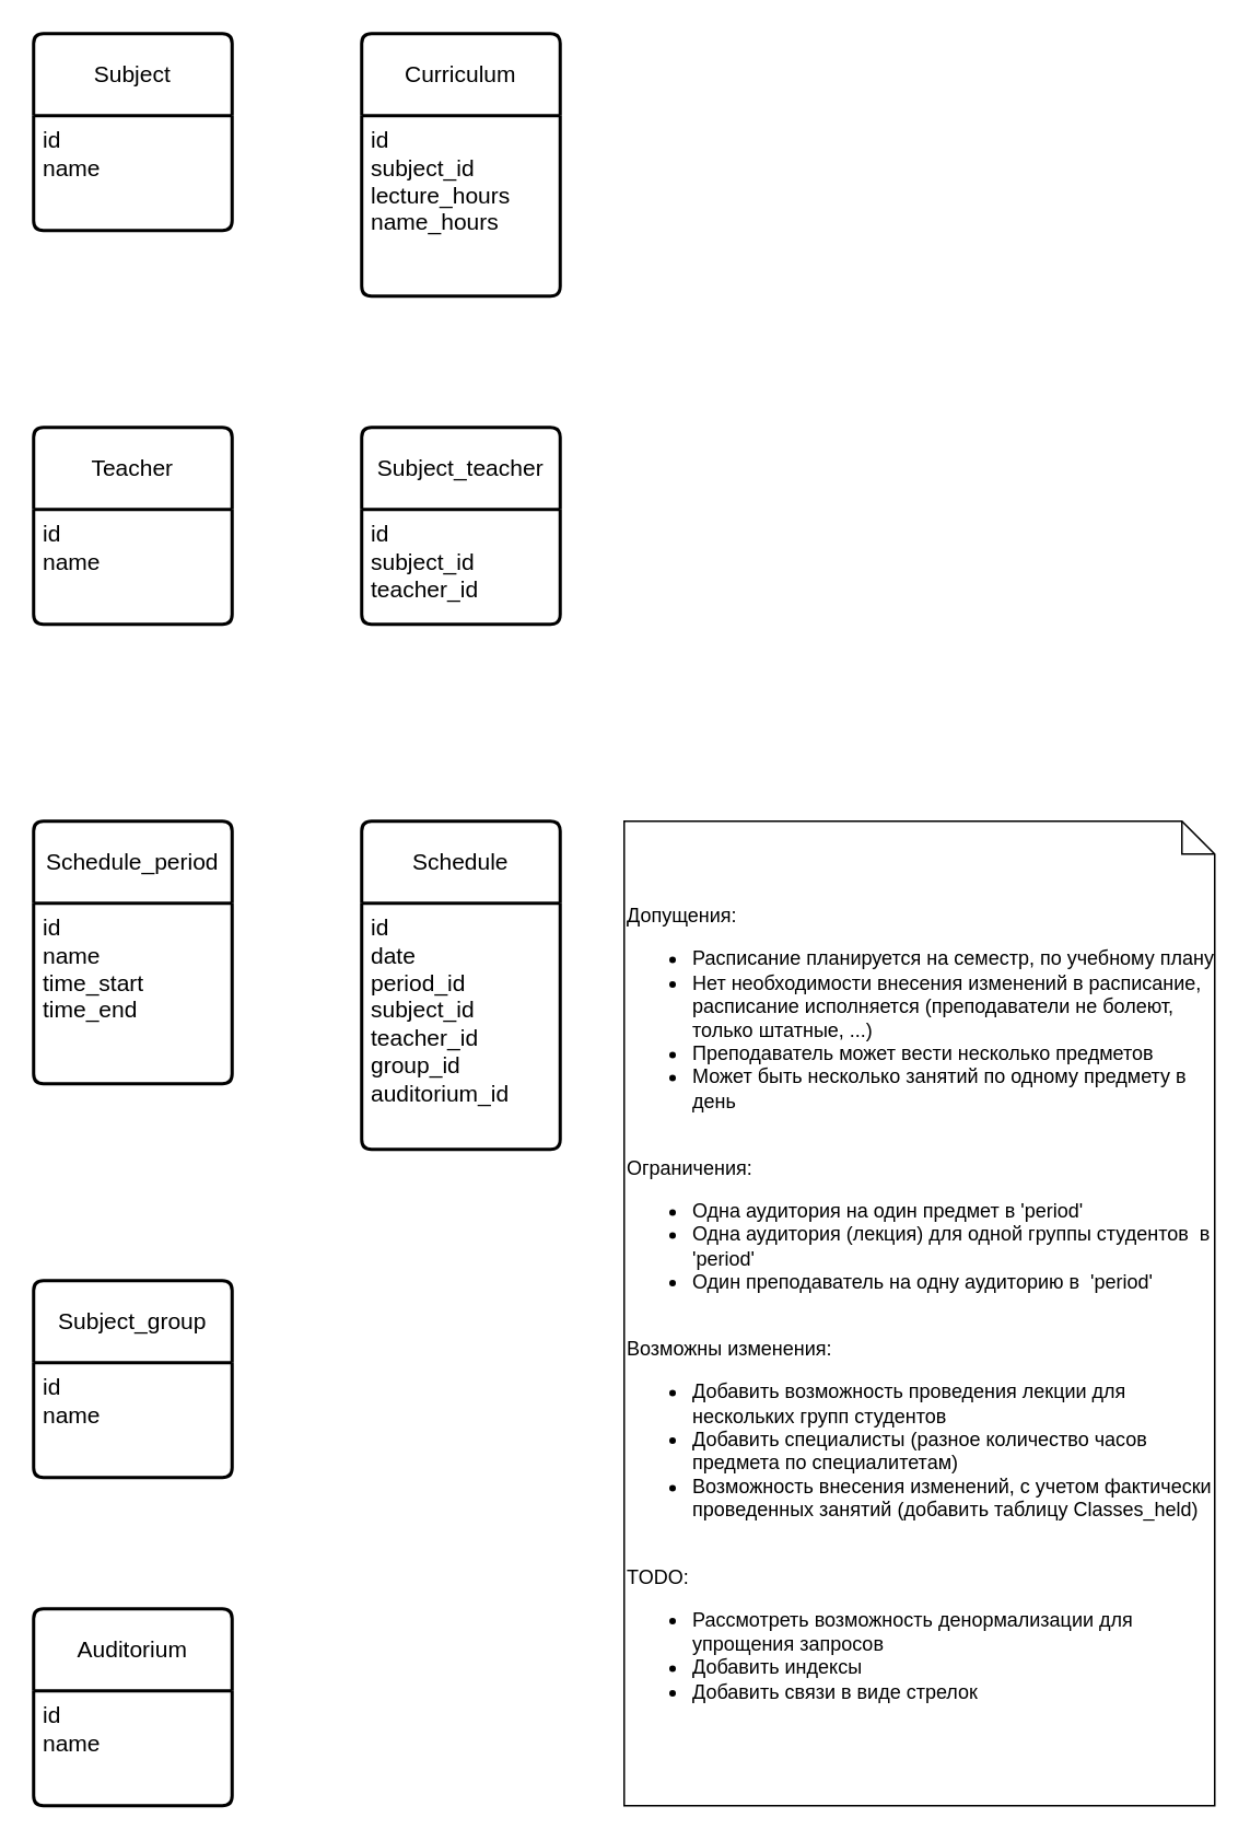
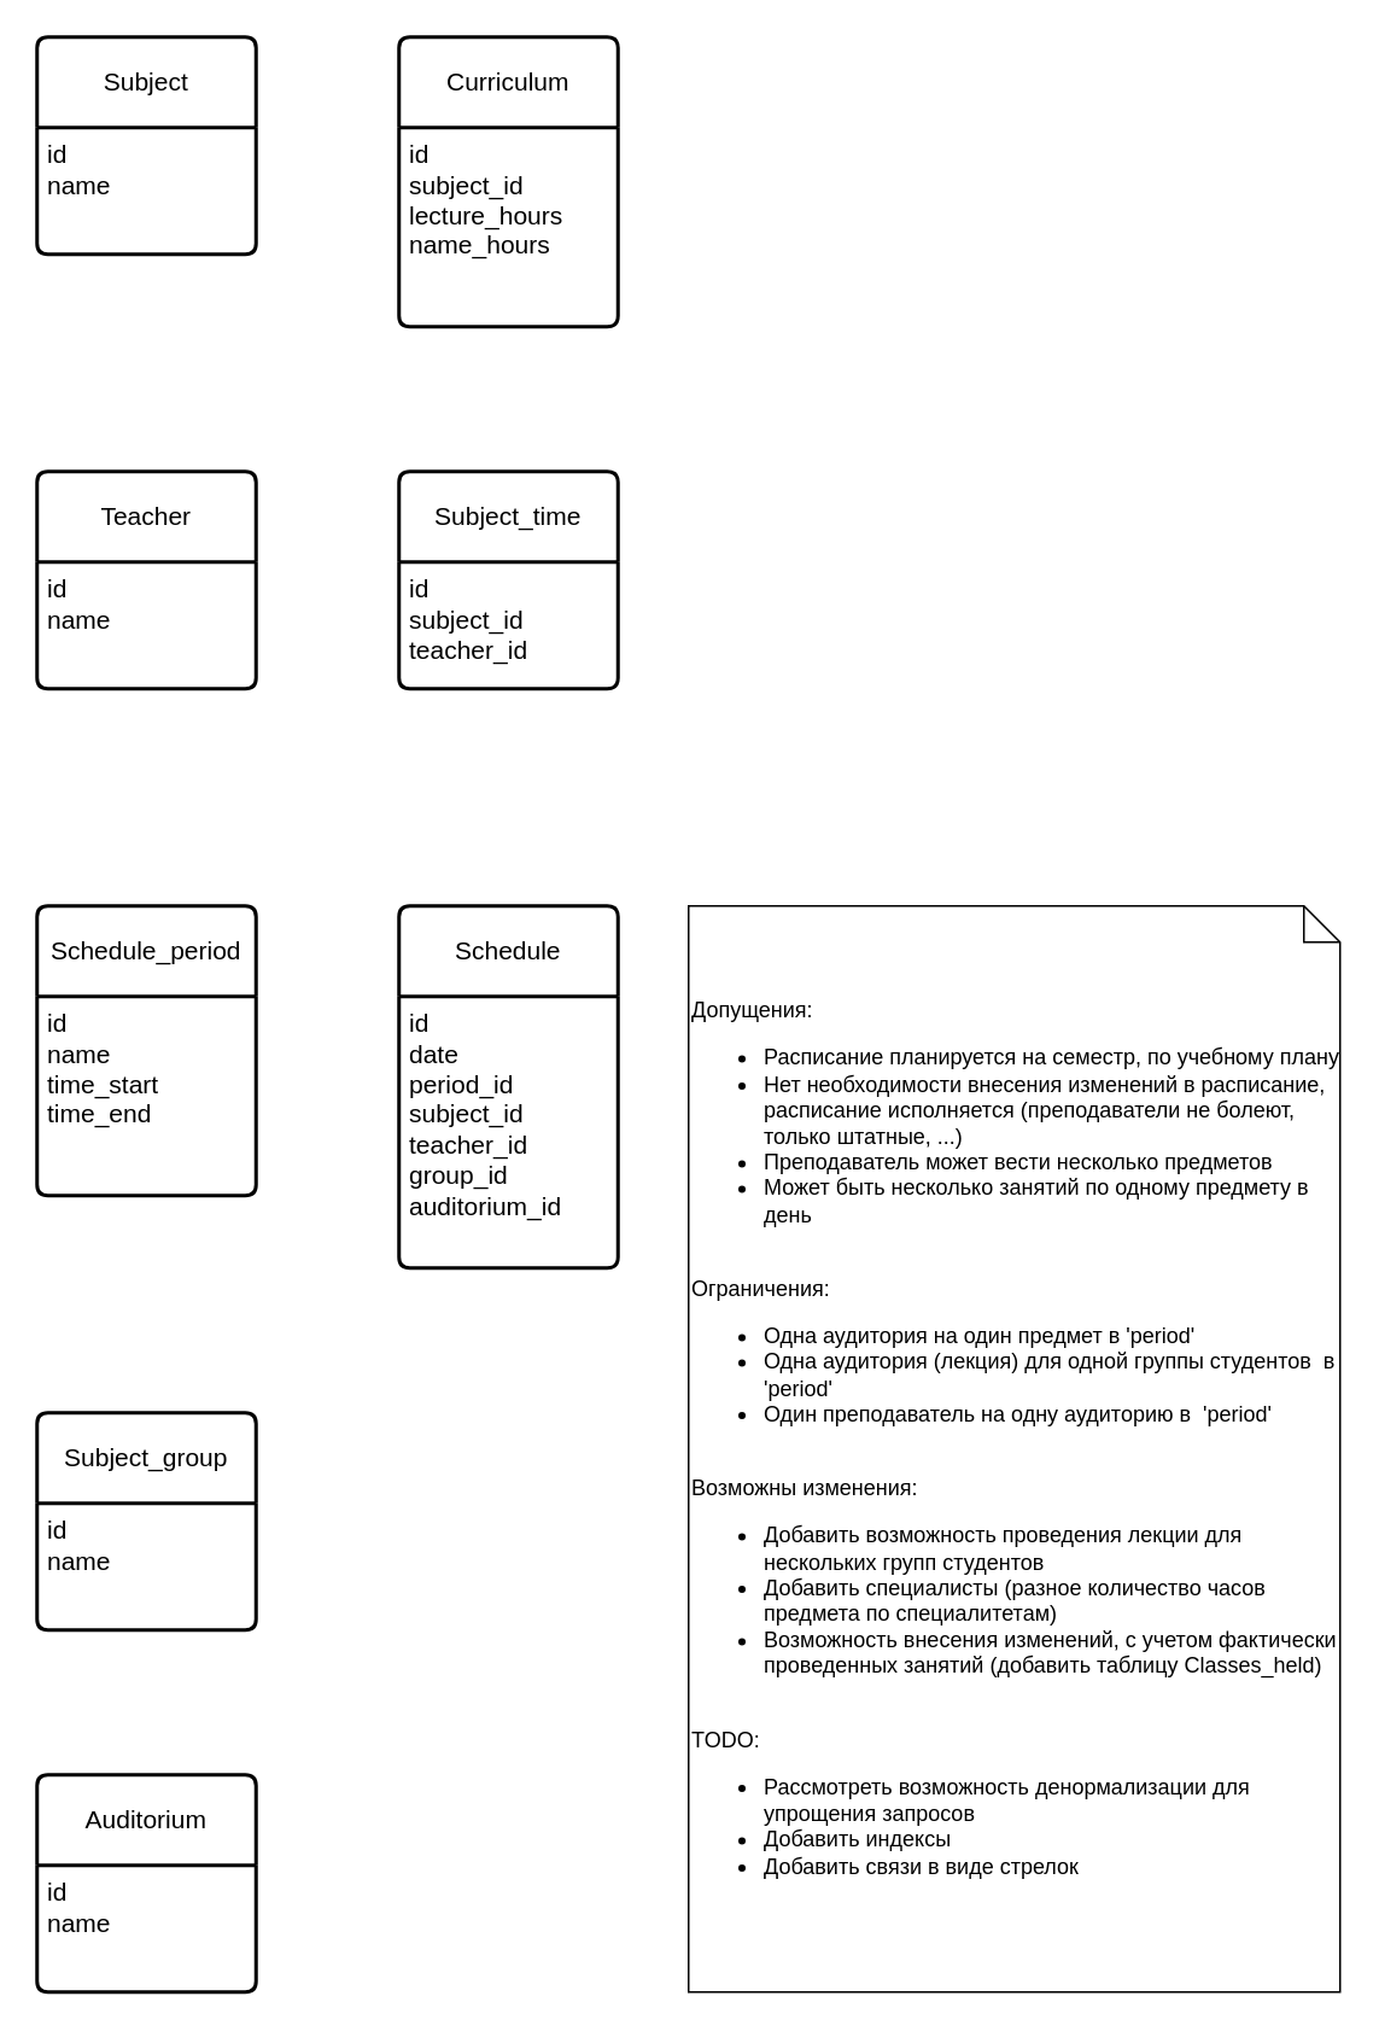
  <mxCell id="0" />
  <mxCell id="1" parent="0" />
  <mxCell id="2" style="edgeStyle=orthogonalEdgeStyle;rounded=0;orthogonalLoop=1;jettySize=auto;html=1;exitX=0.25;exitY=0;exitDx=0;exitDy=0;" parent="1" source="4" target="3" edge="1"><mxGeometry relative="1" as="geometry" /></mxCell>
  <mxCell id="3" value="Subject" style="swimlane;childLayout=stackLayout;horizontal=1;startSize=50;horizontalStack=0;rounded=1;fontSize=14;fontStyle=0;strokeWidth=2;resizeParent=0;resizeLast=1;shadow=0;dashed=0;align=center;arcSize=4;whiteSpace=wrap;html=1;" parent="1" vertex="1"><mxGeometry x="20" y="20" width="121" height="120" as="geometry"><mxRectangle x="9" y="10" width="140" height="50" as="alternateBounds" /></mxGeometry></mxCell>
  <mxCell id="4" value="&lt;span style=&quot;font-size: 14px; text-align: center;&quot;&gt;id&lt;/span&gt;&lt;div style=&quot;text-align: center;&quot;&gt;&lt;span style=&quot;font-size: 14px;&quot;&gt;name&lt;/span&gt;&lt;/div&gt;" style="align=left;strokeColor=none;fillColor=none;spacingLeft=4;spacingRight=4;fontSize=12;verticalAlign=top;resizable=0;rotatable=0;part=1;html=1;whiteSpace=wrap;" parent="3" vertex="1"><mxGeometry y="50" width="121" height="70" as="geometry" /></mxCell>
  <mxCell id="5" value="&lt;div&gt;Curriculum&lt;/div&gt;" style="swimlane;childLayout=stackLayout;horizontal=1;startSize=50;horizontalStack=0;rounded=1;fontSize=14;fontStyle=0;strokeWidth=2;resizeParent=0;resizeLast=1;shadow=0;dashed=0;align=center;arcSize=4;whiteSpace=wrap;html=1;" parent="1" vertex="1"><mxGeometry x="220" y="20" width="121" height="160" as="geometry"><mxRectangle x="9" y="10" width="140" height="50" as="alternateBounds" /></mxGeometry></mxCell>
  <mxCell id="6" value="&lt;span style=&quot;font-size: 14px; text-align: center;&quot;&gt;id&lt;/span&gt;&lt;div&gt;&lt;span style=&quot;font-size: 14px; text-align: center; background-color: transparent; color: light-dark(rgb(0, 0, 0), rgb(255, 255, 255));&quot;&gt;subject_id&lt;/span&gt;&lt;/div&gt;&lt;div&gt;&lt;span style=&quot;font-size: 14px; text-align: center;&quot;&gt;lecture_hours&lt;/span&gt;&lt;/div&gt;&lt;div&gt;&lt;span style=&quot;font-size: 14px; text-align: right; background-color: transparent; color: light-dark(rgb(0, 0, 0), rgb(255, 255, 255));&quot;&gt;name_hours&lt;/span&gt;&lt;/div&gt;" style="align=left;strokeColor=none;fillColor=none;spacingLeft=4;spacingRight=4;fontSize=12;verticalAlign=top;resizable=0;rotatable=0;part=1;html=1;whiteSpace=wrap;" parent="5" vertex="1"><mxGeometry y="50" width="121" height="110" as="geometry" /></mxCell>
  <mxCell id="7" value="Teacher" style="swimlane;childLayout=stackLayout;horizontal=1;startSize=50;horizontalStack=0;rounded=1;fontSize=14;fontStyle=0;strokeWidth=2;resizeParent=0;resizeLast=1;shadow=0;dashed=0;align=center;arcSize=4;whiteSpace=wrap;html=1;" parent="1" vertex="1"><mxGeometry x="20" y="260" width="121" height="120" as="geometry"><mxRectangle x="9" y="10" width="140" height="50" as="alternateBounds" /></mxGeometry></mxCell>
  <mxCell id="8" value="&lt;font style=&quot;font-size: 14px;&quot;&gt;id&lt;/font&gt;&lt;div&gt;&lt;span style=&quot;font-size: 14px;&quot;&gt;name&lt;/span&gt;&lt;/div&gt;" style="align=left;strokeColor=none;fillColor=none;spacingLeft=4;spacingRight=4;fontSize=12;verticalAlign=top;resizable=0;rotatable=0;part=1;html=1;whiteSpace=wrap;" parent="7" vertex="1"><mxGeometry y="50" width="121" height="70" as="geometry" /></mxCell>
  <mxCell id="9" value="Schedule_period" style="swimlane;childLayout=stackLayout;horizontal=1;startSize=50;horizontalStack=0;rounded=1;fontSize=14;fontStyle=0;strokeWidth=2;resizeParent=0;resizeLast=1;shadow=0;dashed=0;align=center;arcSize=4;whiteSpace=wrap;html=1;" parent="1" vertex="1"><mxGeometry x="20" y="500" width="121" height="160" as="geometry"><mxRectangle x="9" y="10" width="140" height="50" as="alternateBounds" /></mxGeometry></mxCell>
  <mxCell id="10" value="&lt;font style=&quot;font-size: 14px;&quot;&gt;id&lt;/font&gt;&lt;div&gt;&lt;font style=&quot;font-size: 14px;&quot;&gt;name&lt;/font&gt;&lt;/div&gt;&lt;div&gt;&lt;font style=&quot;font-size: 14px;&quot;&gt;time_start&lt;/font&gt;&lt;/div&gt;&lt;div&gt;&lt;font style=&quot;font-size: 14px;&quot;&gt;time_end&lt;/font&gt;&lt;/div&gt;" style="align=left;strokeColor=none;fillColor=none;spacingLeft=4;spacingRight=4;fontSize=12;verticalAlign=top;resizable=0;rotatable=0;part=1;html=1;whiteSpace=wrap;" parent="9" vertex="1"><mxGeometry y="50" width="121" height="110" as="geometry" /></mxCell>
  <mxCell id="11" value="Schedule" style="swimlane;childLayout=stackLayout;horizontal=1;startSize=50;horizontalStack=0;rounded=1;fontSize=14;fontStyle=0;strokeWidth=2;resizeParent=0;resizeLast=1;shadow=0;dashed=0;align=center;arcSize=4;whiteSpace=wrap;html=1;" parent="1" vertex="1"><mxGeometry x="220" y="500" width="121" height="200" as="geometry"><mxRectangle x="9" y="10" width="140" height="50" as="alternateBounds" /></mxGeometry></mxCell>
  <mxCell id="12" value="&lt;font style=&quot;font-size: 14px;&quot;&gt;id&lt;/font&gt;&lt;div&gt;&lt;font style=&quot;font-size: 14px;&quot;&gt;date&lt;br&gt;&lt;/font&gt;&lt;div&gt;&lt;font style=&quot;font-size: 14px;&quot;&gt;period_id&lt;/font&gt;&lt;/div&gt;&lt;div&gt;&lt;font style=&quot;font-size: 14px;&quot;&gt;subject_id&lt;/font&gt;&lt;/div&gt;&lt;/div&gt;&lt;div&gt;&lt;font style=&quot;font-size: 14px;&quot;&gt;&lt;span style=&quot;background-color: transparent; color: light-dark(rgb(0, 0, 0), rgb(255, 255, 255));&quot;&gt;teacher_id&lt;/span&gt;&lt;/font&gt;&lt;/div&gt;&lt;div&gt;&lt;font style=&quot;font-size: 14px;&quot;&gt;&lt;span style=&quot;background-color: transparent; color: light-dark(rgb(0, 0, 0), rgb(255, 255, 255));&quot;&gt;group_id&lt;/span&gt;&lt;/font&gt;&lt;/div&gt;&lt;div&gt;&lt;font style=&quot;font-size: 14px;&quot;&gt;auditorium_id&lt;/font&gt;&lt;/div&gt;" style="align=left;strokeColor=none;fillColor=none;spacingLeft=4;spacingRight=4;fontSize=12;verticalAlign=top;resizable=0;rotatable=0;part=1;html=1;whiteSpace=wrap;" parent="11" vertex="1"><mxGeometry y="50" width="121" height="150" as="geometry" /></mxCell>
- <mxCell id="13" value="Subject_teacher" style="swimlane;childLayout=stackLayout;horizontal=1;startSize=50;horizontalStack=0;rounded=1;fontSize=14;fontStyle=0;strokeWidth=2;resizeParent=0;resizeLast=1;shadow=0;dashed=0;align=center;arcSize=4;whiteSpace=wrap;html=1;" parent="1" vertex="1"><mxGeometry x="220" y="260" width="121" height="120" as="geometry"><mxRectangle x="9" y="10" width="140" height="50" as="alternateBounds" /></mxGeometry></mxCell>
+ <mxCell id="13" value="Subject_time" style="swimlane;childLayout=stackLayout;horizontal=1;startSize=50;horizontalStack=0;rounded=1;fontSize=14;fontStyle=0;strokeWidth=2;resizeParent=0;resizeLast=1;shadow=0;dashed=0;align=center;arcSize=4;whiteSpace=wrap;html=1;" parent="1" vertex="1"><mxGeometry x="220" y="260" width="121" height="120" as="geometry"><mxRectangle x="9" y="10" width="140" height="50" as="alternateBounds" /></mxGeometry></mxCell>
  <mxCell id="14" value="&lt;font style=&quot;font-size: 14px;&quot;&gt;id&lt;br&gt;&lt;/font&gt;&lt;div&gt;&lt;span style=&quot;font-size: 14px; background-color: transparent; color: light-dark(rgb(0, 0, 0), rgb(255, 255, 255));&quot;&gt;subject_id&lt;/span&gt;&lt;/div&gt;&lt;div&gt;&lt;span style=&quot;font-size: 14px;&quot;&gt;teacher_id&lt;/span&gt;&lt;/div&gt;" style="align=left;strokeColor=none;fillColor=none;spacingLeft=4;spacingRight=4;fontSize=12;verticalAlign=top;resizable=0;rotatable=0;part=1;html=1;whiteSpace=wrap;" parent="13" vertex="1"><mxGeometry y="50" width="121" height="70" as="geometry" /></mxCell>
  <mxCell id="15" value="Subject_group" style="swimlane;childLayout=stackLayout;horizontal=1;startSize=50;horizontalStack=0;rounded=1;fontSize=14;fontStyle=0;strokeWidth=2;resizeParent=0;resizeLast=1;shadow=0;dashed=0;align=center;arcSize=4;whiteSpace=wrap;html=1;" parent="1" vertex="1"><mxGeometry x="20" y="780" width="121" height="120" as="geometry"><mxRectangle x="9" y="10" width="140" height="50" as="alternateBounds" /></mxGeometry></mxCell>
  <mxCell id="16" value="&lt;font style=&quot;font-size: 14px;&quot;&gt;id&lt;/font&gt;&lt;div&gt;&lt;div&gt;&lt;span style=&quot;font-size: 14px;&quot;&gt;name&lt;/span&gt;&lt;/div&gt;&lt;/div&gt;" style="align=left;strokeColor=none;fillColor=none;spacingLeft=4;spacingRight=4;fontSize=12;verticalAlign=top;resizable=0;rotatable=0;part=1;html=1;whiteSpace=wrap;" parent="15" vertex="1"><mxGeometry y="50" width="121" height="70" as="geometry" /></mxCell>
  <mxCell id="17" value="Auditorium" style="swimlane;childLayout=stackLayout;horizontal=1;startSize=50;horizontalStack=0;rounded=1;fontSize=14;fontStyle=0;strokeWidth=2;resizeParent=0;resizeLast=1;shadow=0;dashed=0;align=center;arcSize=4;whiteSpace=wrap;html=1;" parent="1" vertex="1"><mxGeometry x="20" y="980" width="121" height="120" as="geometry"><mxRectangle x="9" y="10" width="140" height="50" as="alternateBounds" /></mxGeometry></mxCell>
  <mxCell id="18" value="&lt;font style=&quot;font-size: 14px;&quot;&gt;id&lt;/font&gt;&lt;div&gt;&lt;div&gt;&lt;font style=&quot;font-size: 14px;&quot;&gt;name&lt;/font&gt;&lt;/div&gt;&lt;/div&gt;" style="align=left;strokeColor=none;fillColor=none;spacingLeft=4;spacingRight=4;fontSize=12;verticalAlign=top;resizable=0;rotatable=0;part=1;html=1;whiteSpace=wrap;" parent="17" vertex="1"><mxGeometry y="50" width="121" height="70" as="geometry" /></mxCell>
  <mxCell id="19" value="&lt;font&gt;Допущения:&lt;/font&gt;&lt;div&gt;&lt;ul&gt;&lt;li&gt;Расписание планируется на семестр, по учебному плану&lt;/li&gt;&lt;li&gt;&lt;span style=&quot;background-color: transparent; color: light-dark(rgb(0, 0, 0), rgb(255, 255, 255));&quot;&gt;Нет необходимости внесения изменений в расписание, расписание исполняется&amp;nbsp;&lt;/span&gt;(преподаватели не болеют, только штатные, ...)&lt;/li&gt;&lt;li&gt;Преподаватель может вести несколько предметов&lt;/li&gt;&lt;li&gt;Может быть несколько занятий по одному предмету в день&lt;/li&gt;&lt;/ul&gt;&lt;/div&gt;&lt;span style=&quot;background-color: transparent; color: light-dark(rgb(0, 0, 0), rgb(255, 255, 255));&quot;&gt;&lt;div&gt;&lt;span style=&quot;background-color: transparent; color: light-dark(rgb(0, 0, 0), rgb(255, 255, 255));&quot;&gt;&lt;br&gt;&lt;/span&gt;&lt;/div&gt;&lt;/span&gt;&lt;div&gt;&lt;span style=&quot;background-color: transparent; color: light-dark(rgb(0, 0, 0), rgb(255, 255, 255));&quot;&gt;Ограничения&lt;/span&gt;&lt;span style=&quot;background-color: transparent; color: light-dark(rgb(0, 0, 0), rgb(255, 255, 255));&quot;&gt;:&lt;/span&gt;&lt;/div&gt;&lt;div&gt;&lt;ul&gt;&lt;li&gt;Одна аудитория на один предмет в 'period'&lt;/li&gt;&lt;li&gt;Одна аудитория (лекция) для одной группы студентов&amp;nbsp; в 'period'&lt;/li&gt;&lt;li&gt;Один преподаватель на одну аудиторию в&amp;nbsp;&amp;nbsp;'period'&lt;/li&gt;&lt;/ul&gt;&lt;div&gt;&lt;div&gt;&lt;br&gt;&lt;/div&gt;&lt;div&gt;Возможны изменения:&lt;/div&gt;&lt;div&gt;&lt;ul&gt;&lt;li&gt;&lt;span style=&quot;background-color: transparent; color: light-dark(rgb(0, 0, 0), rgb(255, 255, 255));&quot;&gt;Добавить возможность проведения лекции для нескольких групп студентов&lt;/span&gt;&lt;/li&gt;&lt;li&gt;Добавить специалисты (разное количество часов предмета по специалитетам)&lt;/li&gt;&lt;li&gt;Возможность внесения изменений, с учетом фактически проведенных занятий (добавить таблицу&amp;nbsp;&lt;span style=&quot;text-align: center;&quot;&gt;Classes_held&lt;/span&gt;)&lt;/li&gt;&lt;/ul&gt;&lt;br&gt;&lt;/div&gt;&lt;/div&gt;&lt;/div&gt;&lt;div&gt;TODO:&lt;/div&gt;&lt;div&gt;&lt;ul&gt;&lt;li&gt;Рассмотреть возможность&amp;nbsp;денормализации для упрощения запросов&lt;/li&gt;&lt;li&gt;Добавить индексы&lt;/li&gt;&lt;li&gt;Добавить связи в виде стрелок&lt;/li&gt;&lt;/ul&gt;&lt;/div&gt;" style="shape=note;size=20;whiteSpace=wrap;html=1;align=left;" parent="1" vertex="1"><mxGeometry x="380" y="500" width="360" height="600" as="geometry" /></mxCell>
